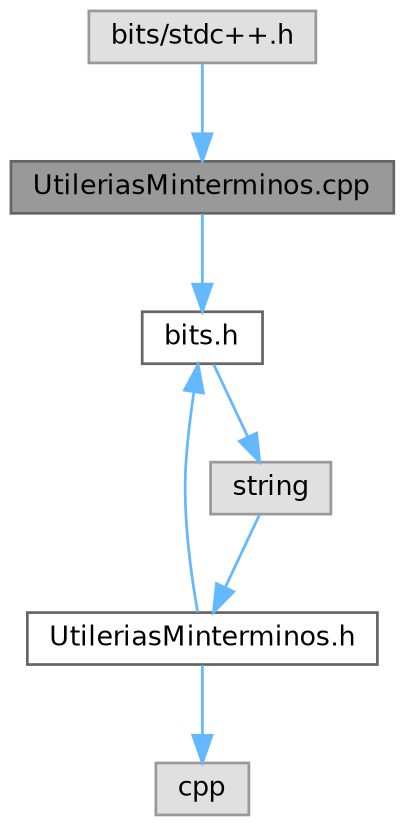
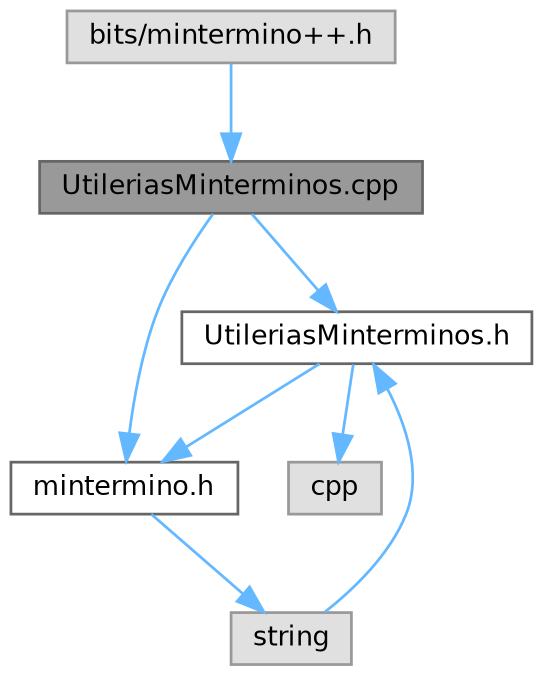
  digraph {
    node [color=grey60 fillcolor="#E0E0E0" fontname=Helvetica fontsize=10 shape=box style=filled]
    edge [color=steelblue1 fontname=Helvetica fontsize=10 labelfontname=Helvetica labelfontsize=10 style=solid]
    n1 [color=gray40 fillcolor=grey60 fontcolor=black height=0.2 label="UtileriasMinterminos.cpp" width=0.4]
    n2 [color=grey40 fillcolor=white height=0.2 label="UtileriasMinterminos.h" width=0.4]
-   n3 [color=grey40 fillcolor=white height=0.2 label="bits.h" width=0.4]
-   n4 [height=0.2 label="bits/stdc++.h" width=0.4]
+   n3 [color=grey40 fillcolor=white height=0.2 label="mintermino.h" width=0.4]
+   n4 [height=0.2 label="bits/mintermino++.h" width=0.4]
    n5 [height=0.2 label=cpp width=0.4]
    n6 [height=0.2 label=string width=0.4]
+   n1 -> n2
    n1 -> n3
    n2 -> n3
    n2 -> n5
    n3 -> n6
    n4 -> n1
    n6 -> n2
  }
